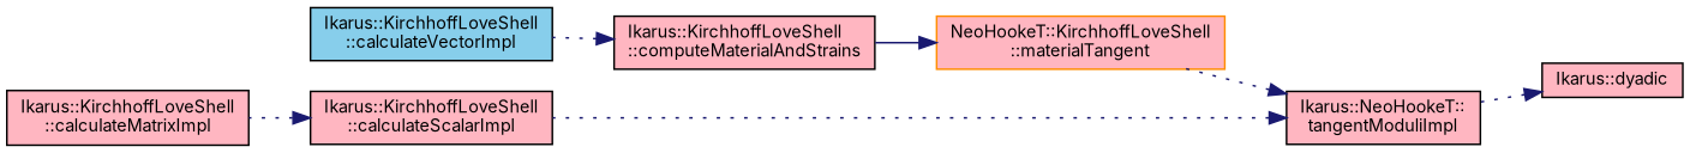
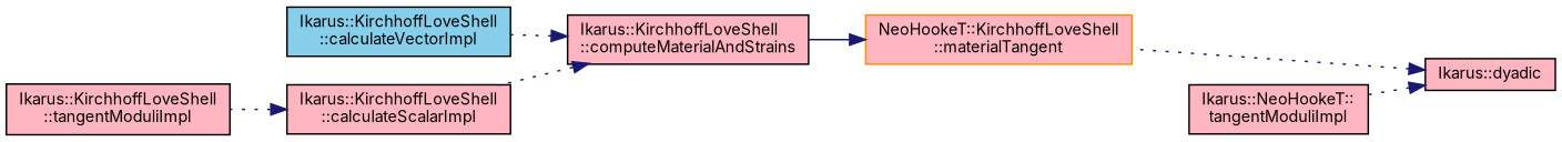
  digraph {
    fontname=Inter
    rankdir=RL
    node [color=black fillcolor=lightpink fontname=Inter fontsize=10 shape=record style=filled]
    edge [color=midnightblue dir=back fontname=Inter fontsize=10 labelfontname=Helvetica labelfontsize=10 style=dotted]
    n1 [fontcolor=black height=0.2 label="Ikarus::dyadic" width=0.4]
    n2 [color=darkorange height=0.2 label="NeoHookeT::KirchhoffLoveShell\l::materialTangent" width=0.4]
    n3 [height=0.2 label="Ikarus::NeoHookeT::\ltangentModuliImpl" width=0.4]
    n4 [height=0.2 label="Ikarus::KirchhoffLoveShell\l::computeMaterialAndStrains" width=0.4]
    n5 [height=0.2 label="Ikarus::KirchhoffLoveShell\l::calculateScalarImpl" width=0.4]
    n6 [fillcolor=skyblue height=0.2 label="Ikarus::KirchhoffLoveShell\l::calculateVectorImpl" width=0.4]
-   n7 [height=0.2 label="Ikarus::KirchhoffLoveShell\l::calculateMatrixImpl" width=0.4]
-   n3 -> n2
+   n7 [height=0.2 label="Ikarus::KirchhoffLoveShell\l::tangentModuliImpl" width=0.4]
+   n1 -> n2
    n1 -> n3
    n2 -> n4 [style=solid]
-   n3 -> n5
+   n4 -> n5
    n4 -> n6
    n5 -> n7
  }
